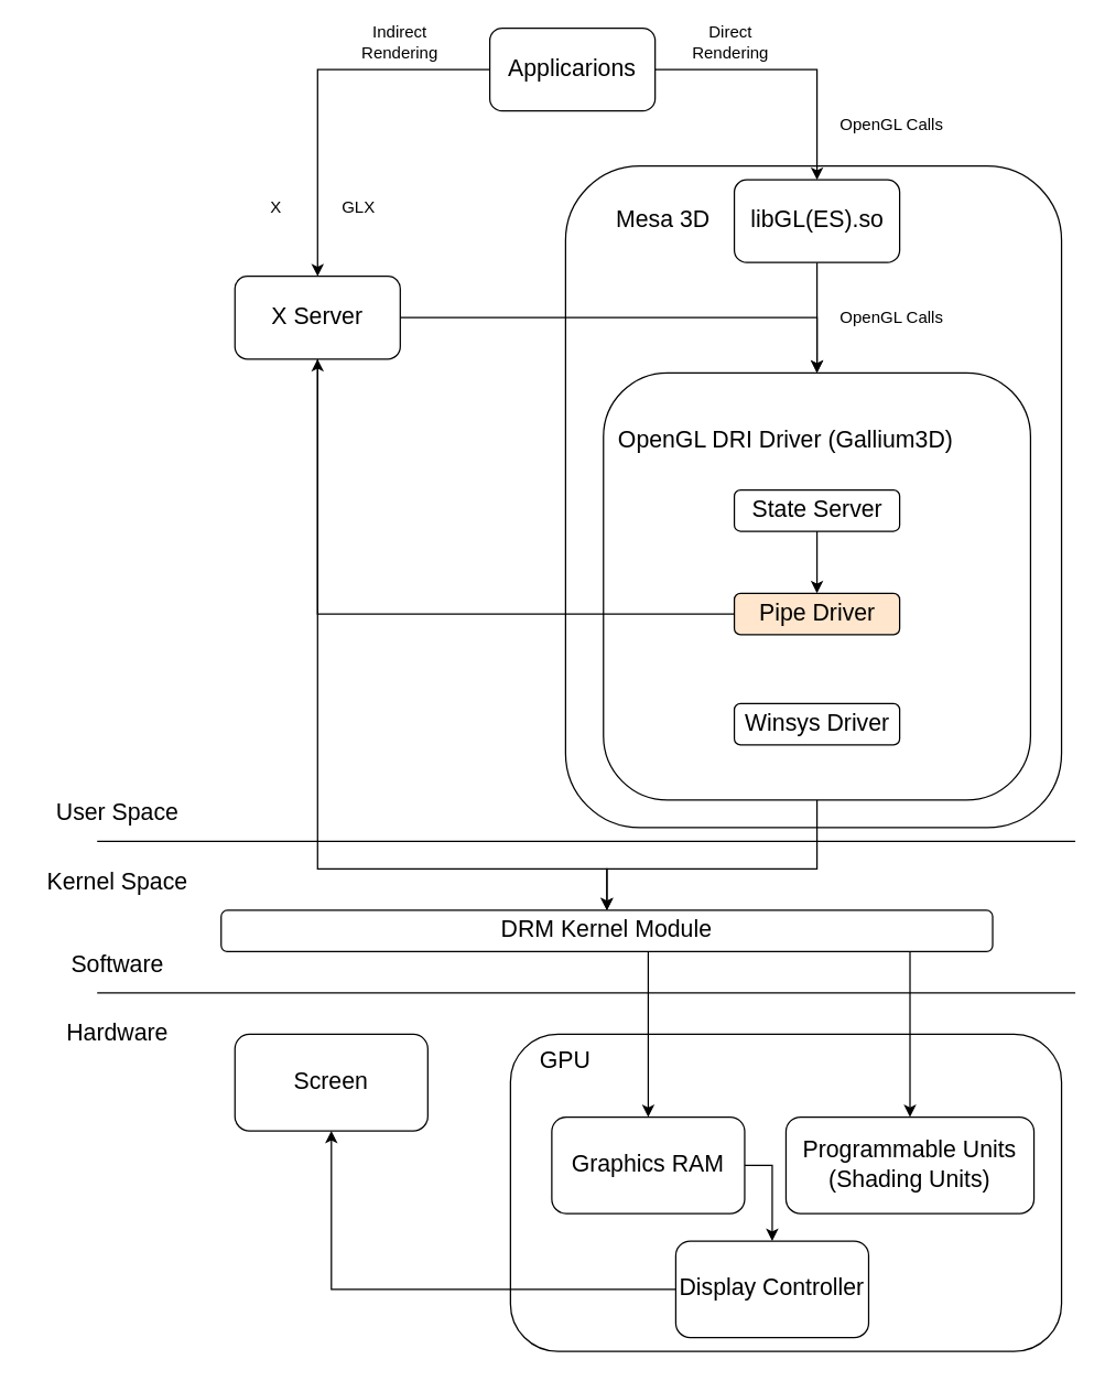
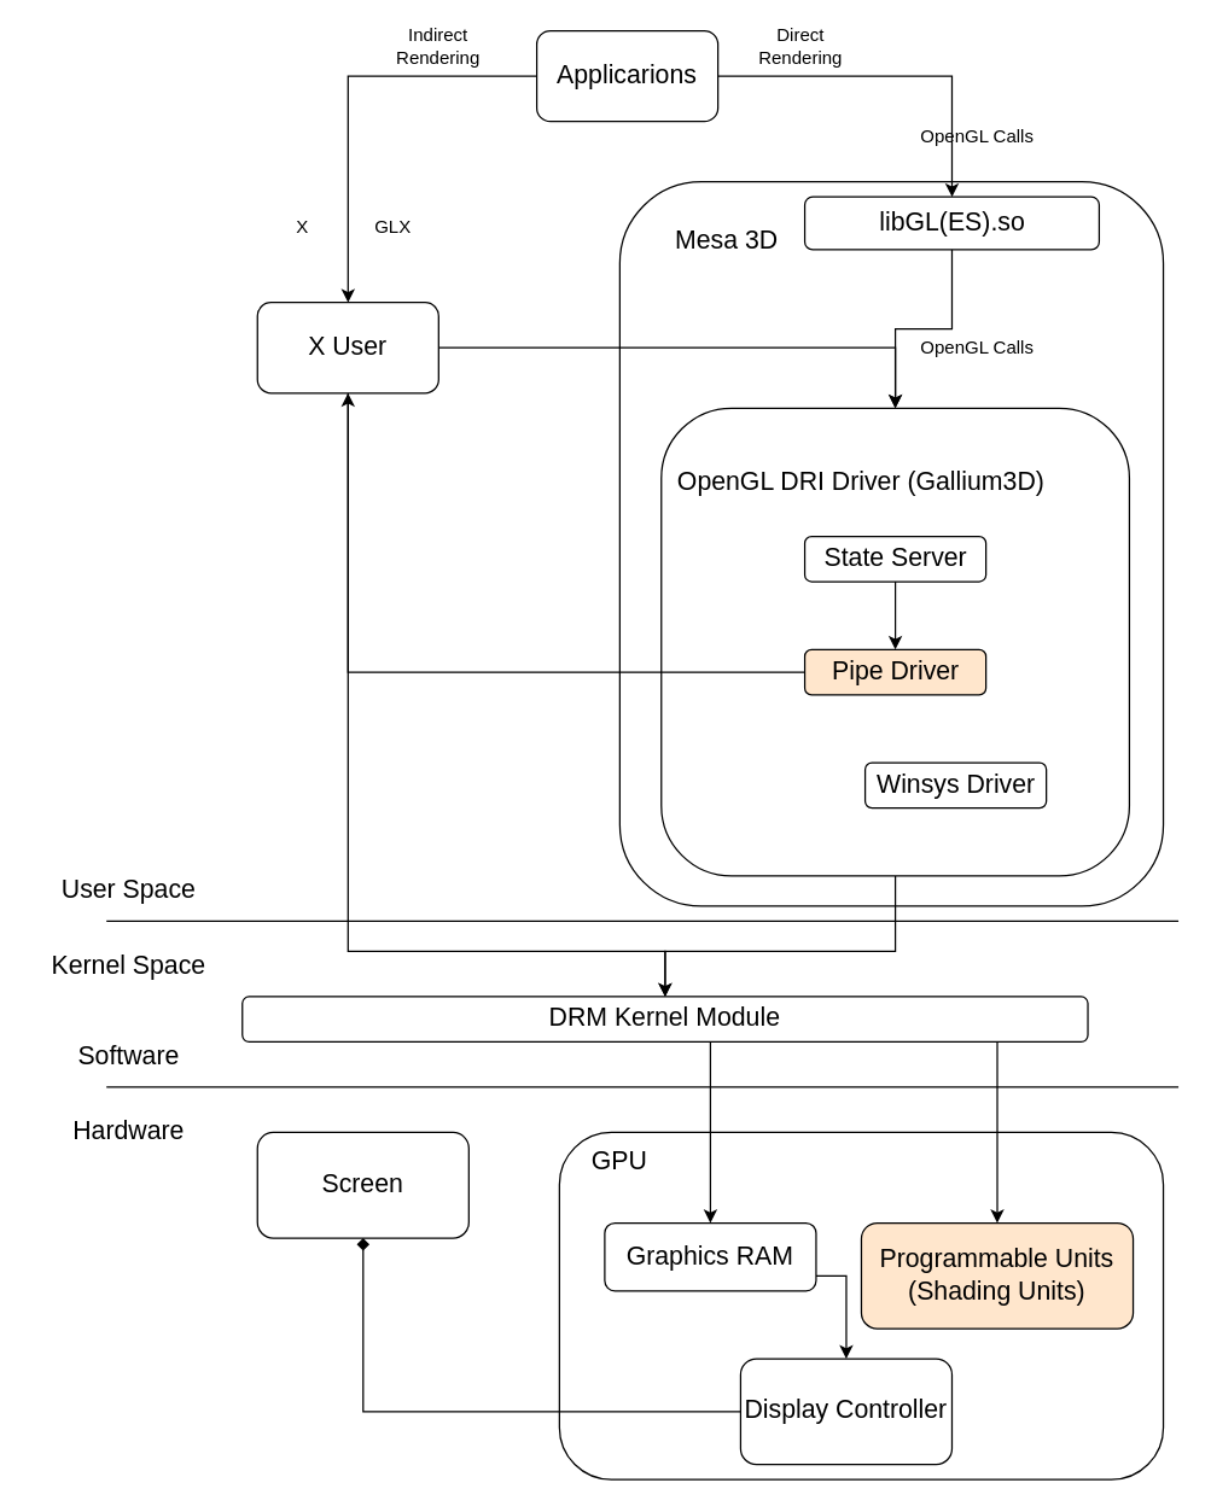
  <mxCell id="0" />
  <mxCell id="1" parent="0" />
  <mxCell id="2" value="" style="rounded=1;whiteSpace=wrap;html=1;strokeColor=#000000;" vertex="1" parent="1"><mxGeometry x="410" y="120" width="360" height="480" as="geometry" /></mxCell>
  <mxCell id="3" style="edgeStyle=orthogonalEdgeStyle;rounded=0;orthogonalLoop=1;jettySize=auto;html=1;" edge="1" parent="1" source="5" target="8"><mxGeometry relative="1" as="geometry" /></mxCell>
  <mxCell id="4" style="edgeStyle=orthogonalEdgeStyle;rounded=0;orthogonalLoop=1;jettySize=auto;html=1;entryX=0.5;entryY=0;entryDx=0;entryDy=0;" edge="1" parent="1" source="5" target="18"><mxGeometry relative="1" as="geometry" /></mxCell>
  <mxCell id="5" value="&lt;font style=&quot;font-size: 17px&quot;&gt;Applicarions&lt;/font&gt;" style="rounded=1;whiteSpace=wrap;html=1;" vertex="1" parent="1"><mxGeometry x="355" y="20" width="120" height="60" as="geometry" /></mxCell>
  <mxCell id="6" style="edgeStyle=orthogonalEdgeStyle;rounded=0;orthogonalLoop=1;jettySize=auto;html=1;entryX=0.5;entryY=0;entryDx=0;entryDy=0;" edge="1" parent="1" source="8" target="22"><mxGeometry relative="1" as="geometry"><Array as="points"><mxPoint x="230" y="630" /><mxPoint x="440" y="630" /></Array></mxGeometry></mxCell>
  <mxCell id="7" style="edgeStyle=orthogonalEdgeStyle;rounded=0;orthogonalLoop=1;jettySize=auto;html=1;entryX=0.5;entryY=0;entryDx=0;entryDy=0;" edge="1" parent="1" source="8" target="10"><mxGeometry relative="1" as="geometry"><Array as="points"><mxPoint x="593" y="230" /></Array></mxGeometry></mxCell>
- <mxCell id="8" value="&lt;font style=&quot;font-size: 17px&quot;&gt;X Server&lt;/font&gt;" style="rounded=1;whiteSpace=wrap;html=1;" vertex="1" parent="1"><mxGeometry x="170" y="200" width="120" height="60" as="geometry" /></mxCell>
+ <mxCell id="8" value="&lt;font style=&quot;font-size: 17px&quot;&gt;X User&lt;/font&gt;" style="rounded=1;whiteSpace=wrap;html=1;" vertex="1" parent="1"><mxGeometry x="170" y="200" width="120" height="60" as="geometry" /></mxCell>
  <mxCell id="9" style="edgeStyle=orthogonalEdgeStyle;rounded=0;orthogonalLoop=1;jettySize=auto;html=1;entryX=0.5;entryY=0;entryDx=0;entryDy=0;" edge="1" parent="1" source="10" target="22"><mxGeometry relative="1" as="geometry"><Array as="points"><mxPoint x="593" y="630" /><mxPoint x="440" y="630" /></Array></mxGeometry></mxCell>
  <mxCell id="10" value="" style="whiteSpace=wrap;html=1;aspect=fixed;imageAspect=0;imageWidth=24;resizeWidth=1;resizeHeight=1;rounded=1;" vertex="1" parent="1"><mxGeometry x="437.5" y="270" width="310" height="310" as="geometry" /></mxCell>
  <mxCell id="11" value="&lt;font style=&quot;font-size: 17px&quot;&gt;OpenGL DRI Driver (Gallium3D)&lt;/font&gt;" style="rounded=1;whiteSpace=wrap;html=1;strokeColor=none;" vertex="1" parent="1"><mxGeometry x="440" y="305" width="260" height="30" as="geometry" /></mxCell>
  <mxCell id="12" style="edgeStyle=orthogonalEdgeStyle;rounded=0;orthogonalLoop=1;jettySize=auto;html=1;entryX=0.5;entryY=0;entryDx=0;entryDy=0;" edge="1" parent="1" source="13" target="15"><mxGeometry relative="1" as="geometry" /></mxCell>
  <mxCell id="13" value="&lt;font style=&quot;font-size: 17px&quot;&gt;State Server&lt;/font&gt;" style="rounded=1;whiteSpace=wrap;html=1;" vertex="1" parent="1"><mxGeometry x="532.5" y="355" width="120" height="30" as="geometry" /></mxCell>
  <mxCell id="14" style="edgeStyle=orthogonalEdgeStyle;rounded=0;orthogonalLoop=1;jettySize=auto;html=1;" edge="1" parent="1" source="15" target="8"><mxGeometry relative="1" as="geometry" /></mxCell>
  <mxCell id="15" value="&lt;font style=&quot;font-size: 17px&quot;&gt;Pipe Driver&lt;/font&gt;" style="rounded=1;whiteSpace=wrap;html=1;fillColor=#ffe6cc;" vertex="1" parent="1"><mxGeometry x="532.5" y="430" width="120" height="30" as="geometry" /></mxCell>
- <mxCell id="16" value="&lt;font style=&quot;font-size: 17px&quot;&gt;Winsys Driver&lt;/font&gt;" style="rounded=1;whiteSpace=wrap;html=1;" vertex="1" parent="1"><mxGeometry x="532.5" y="510" width="120" height="30" as="geometry" /></mxCell>
+ <mxCell id="16" value="&lt;font style=&quot;font-size: 17px&quot;&gt;Winsys Driver&lt;/font&gt;" style="rounded=1;whiteSpace=wrap;html=1;" vertex="1" parent="1"><mxGeometry x="572.5" y="505" width="120" height="30" as="geometry" /></mxCell>
  <mxCell id="17" style="edgeStyle=orthogonalEdgeStyle;rounded=0;orthogonalLoop=1;jettySize=auto;html=1;entryX=0.5;entryY=0;entryDx=0;entryDy=0;" edge="1" parent="1" source="18" target="10"><mxGeometry relative="1" as="geometry" /></mxCell>
- <mxCell id="18" value="&lt;font style=&quot;font-size: 17px&quot;&gt;libGL(ES).so&lt;/font&gt;" style="rounded=1;whiteSpace=wrap;html=1;strokeColor=#000000;" vertex="1" parent="1"><mxGeometry x="532.5" y="130" width="120" height="60" as="geometry" /></mxCell>
+ <mxCell id="18" value="&lt;font style=&quot;font-size: 17px&quot;&gt;libGL(ES).so&lt;/font&gt;" style="rounded=1;whiteSpace=wrap;html=1;strokeColor=#000000;" vertex="1" parent="1"><mxGeometry x="532.5" y="130" width="195" height="35" as="geometry" /></mxCell>
  <mxCell id="19" value="" style="endArrow=none;html=1;" edge="1" parent="1"><mxGeometry width="50" height="50" relative="1" as="geometry"><mxPoint x="70" y="610" as="sourcePoint" /><mxPoint x="780" y="610" as="targetPoint" /></mxGeometry></mxCell>
  <mxCell id="20" value="&lt;font style=&quot;font-size: 17px&quot;&gt;User Space&lt;/font&gt;" style="text;html=1;strokeColor=none;fillColor=none;align=center;verticalAlign=middle;whiteSpace=wrap;rounded=0;" vertex="1" parent="1"><mxGeometry x="20" y="580" width="130" height="20" as="geometry" /></mxCell>
  <mxCell id="21" value="&lt;font style=&quot;font-size: 17px&quot;&gt;Kernel Space&lt;/font&gt;" style="text;html=1;strokeColor=none;fillColor=none;align=center;verticalAlign=middle;whiteSpace=wrap;rounded=0;" vertex="1" parent="1"><mxGeometry x="20" y="630" width="130" height="20" as="geometry" /></mxCell>
  <mxCell id="22" value="&lt;font style=&quot;font-size: 17px&quot;&gt;DRM Kernel Module&lt;/font&gt;" style="rounded=1;whiteSpace=wrap;html=1;strokeColor=#000000;" vertex="1" parent="1"><mxGeometry x="160" y="660" width="560" height="30" as="geometry" /></mxCell>
  <mxCell id="23" value="" style="endArrow=none;html=1;" edge="1" parent="1"><mxGeometry width="50" height="50" relative="1" as="geometry"><mxPoint x="70" y="720" as="sourcePoint" /><mxPoint x="780" y="720" as="targetPoint" /></mxGeometry></mxCell>
  <mxCell id="24" value="&lt;font style=&quot;font-size: 17px&quot;&gt;Software&lt;/font&gt;" style="text;html=1;strokeColor=none;fillColor=none;align=center;verticalAlign=middle;whiteSpace=wrap;rounded=0;" vertex="1" parent="1"><mxGeometry x="20" y="690" width="130" height="20" as="geometry" /></mxCell>
  <mxCell id="25" value="&lt;font style=&quot;font-size: 17px&quot;&gt;Hardware&lt;/font&gt;" style="text;html=1;strokeColor=none;fillColor=none;align=center;verticalAlign=middle;whiteSpace=wrap;rounded=0;" vertex="1" parent="1"><mxGeometry x="20" y="740" width="130" height="20" as="geometry" /></mxCell>
  <mxCell id="26" value="" style="rounded=1;whiteSpace=wrap;html=1;strokeColor=#000000;" vertex="1" parent="1"><mxGeometry x="370" y="750" width="400" height="230" as="geometry" /></mxCell>
  <mxCell id="27" value="&lt;font style=&quot;font-size: 17px&quot;&gt;Screen&lt;/font&gt;" style="rounded=1;whiteSpace=wrap;html=1;strokeColor=#000000;" vertex="1" parent="1"><mxGeometry x="170" y="750" width="140" height="70" as="geometry" /></mxCell>
  <mxCell id="28" value="&lt;font style=&quot;font-size: 17px&quot;&gt;GPU&lt;/font&gt;" style="text;html=1;strokeColor=none;fillColor=none;align=center;verticalAlign=middle;whiteSpace=wrap;rounded=0;" vertex="1" parent="1"><mxGeometry x="390" y="760" width="40" height="20" as="geometry" /></mxCell>
- <mxCell id="29" value="&lt;font style=&quot;font-size: 17px&quot;&gt;Programmable Units (Shading Units)&lt;/font&gt;" style="rounded=1;whiteSpace=wrap;html=1;strokeColor=#000000;" vertex="1" parent="1"><mxGeometry x="570" y="810" width="180" height="70" as="geometry" /></mxCell>
+ <mxCell id="29" value="&lt;font style=&quot;font-size: 17px&quot;&gt;Programmable Units (Shading Units)&lt;/font&gt;" style="rounded=1;whiteSpace=wrap;html=1;strokeColor=#000000;fillColor=#ffe6cc;" vertex="1" parent="1"><mxGeometry x="570" y="810" width="180" height="70" as="geometry" /></mxCell>
  <mxCell id="30" style="edgeStyle=orthogonalEdgeStyle;rounded=0;orthogonalLoop=1;jettySize=auto;html=1;entryX=0.5;entryY=0;entryDx=0;entryDy=0;" edge="1" parent="1" source="31" target="33"><mxGeometry relative="1" as="geometry"><Array as="points"><mxPoint x="560" y="845" /></Array></mxGeometry></mxCell>
- <mxCell id="31" value="&lt;font style=&quot;font-size: 17px&quot;&gt;Graphics RAM&lt;/font&gt;" style="rounded=1;whiteSpace=wrap;html=1;strokeColor=#000000;" vertex="1" parent="1"><mxGeometry x="400" y="810" width="140" height="70" as="geometry" /></mxCell>
- <mxCell id="32" style="edgeStyle=orthogonalEdgeStyle;rounded=0;orthogonalLoop=1;jettySize=auto;html=1;entryX=0.5;entryY=1;entryDx=0;entryDy=0;" edge="1" parent="1" source="33" target="27"><mxGeometry relative="1" as="geometry" /></mxCell>
+ <mxCell id="31" value="&lt;font style=&quot;font-size: 17px&quot;&gt;Graphics RAM&lt;/font&gt;" style="rounded=1;whiteSpace=wrap;html=1;strokeColor=#000000;" vertex="1" parent="1"><mxGeometry x="400" y="810" width="140" height="45" as="geometry" /></mxCell>
+ <mxCell id="32" style="edgeStyle=orthogonalEdgeStyle;rounded=0;orthogonalLoop=1;jettySize=auto;html=1;entryX=0.5;entryY=1;entryDx=0;entryDy=0;endArrow=diamond;" edge="1" parent="1" source="33" target="27"><mxGeometry relative="1" as="geometry" /></mxCell>
  <mxCell id="33" value="&lt;font style=&quot;font-size: 17px&quot;&gt;Display Controller&lt;/font&gt;" style="rounded=1;whiteSpace=wrap;html=1;strokeColor=#000000;" vertex="1" parent="1"><mxGeometry x="490" y="900" width="140" height="70" as="geometry" /></mxCell>
  <mxCell id="34" value="GLX" style="text;html=1;strokeColor=none;fillColor=none;align=center;verticalAlign=middle;whiteSpace=wrap;rounded=0;" vertex="1" parent="1"><mxGeometry x="240" y="140" width="40" height="20" as="geometry" /></mxCell>
  <mxCell id="35" value="X" style="text;html=1;strokeColor=none;fillColor=none;align=center;verticalAlign=middle;whiteSpace=wrap;rounded=0;" vertex="1" parent="1"><mxGeometry x="180" y="140" width="40" height="20" as="geometry" /></mxCell>
  <mxCell id="36" value="Indirect Rendering" style="text;html=1;strokeColor=none;fillColor=none;align=center;verticalAlign=middle;whiteSpace=wrap;rounded=0;" vertex="1" parent="1"><mxGeometry x="270" y="20" width="40" height="20" as="geometry" /></mxCell>
  <mxCell id="37" value="Direct Rendering" style="text;html=1;strokeColor=none;fillColor=none;align=center;verticalAlign=middle;whiteSpace=wrap;rounded=0;" vertex="1" parent="1"><mxGeometry x="510" y="20" width="40" height="20" as="geometry" /></mxCell>
  <mxCell id="38" value="OpenGL Calls" style="text;html=1;strokeColor=none;fillColor=none;align=center;verticalAlign=middle;whiteSpace=wrap;rounded=0;" vertex="1" parent="1"><mxGeometry x="604" y="80" width="86" height="20" as="geometry" /></mxCell>
  <mxCell id="39" value="OpenGL Calls" style="text;html=1;strokeColor=none;fillColor=none;align=center;verticalAlign=middle;whiteSpace=wrap;rounded=0;" vertex="1" parent="1"><mxGeometry x="604" y="220" width="86" height="20" as="geometry" /></mxCell>
  <mxCell id="40" style="edgeStyle=orthogonalEdgeStyle;rounded=0;orthogonalLoop=1;jettySize=auto;html=1;entryX=0.5;entryY=0;entryDx=0;entryDy=0;" edge="1" parent="1" source="22" target="31"><mxGeometry relative="1" as="geometry"><Array as="points"><mxPoint x="470" y="720" /><mxPoint x="470" y="720" /></Array></mxGeometry></mxCell>
  <mxCell id="41" style="edgeStyle=orthogonalEdgeStyle;rounded=0;orthogonalLoop=1;jettySize=auto;html=1;entryX=0.5;entryY=0;entryDx=0;entryDy=0;" edge="1" parent="1" source="22" target="29"><mxGeometry relative="1" as="geometry"><Array as="points"><mxPoint x="660" y="710" /><mxPoint x="660" y="710" /></Array></mxGeometry></mxCell>
  <mxCell id="42" value="&lt;font style=&quot;font-size: 17px&quot;&gt;Mesa 3D&lt;/font&gt;" style="text;html=1;strokeColor=none;fillColor=none;align=center;verticalAlign=middle;whiteSpace=wrap;rounded=0;" vertex="1" parent="1"><mxGeometry x="437.5" y="150" width="86" height="20" as="geometry" /></mxCell>
